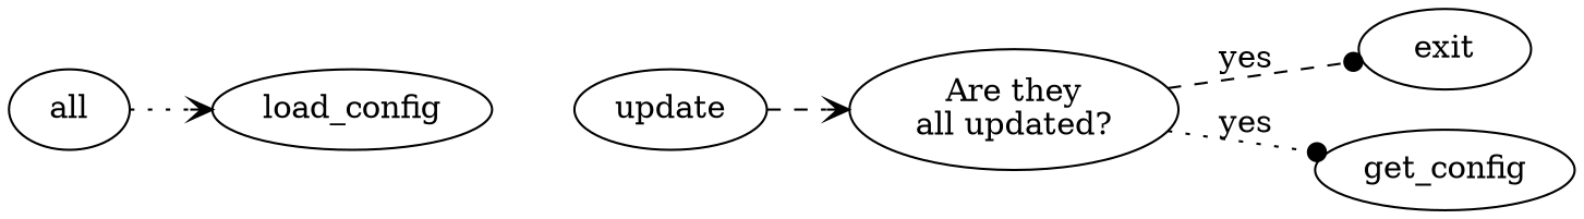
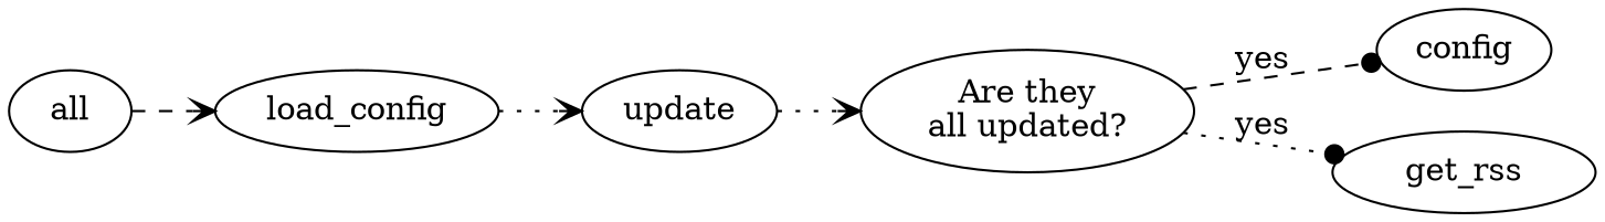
  digraph {
    rankdir=LR
    edge [arrowhead=vee style=dotted]
    n1 [label=all]
    load_config
    update
    n4 [label="Are they\nall updated?"]
-   exit
-   get_rss [label=get_config]
-   n1 -> load_config
-   update -> n4 [style=dashed]
+   exit [label=config]
+   get_rss
+   n1 -> load_config [style=dashed]
+   load_config -> update
+   update -> n4
    n4 -> exit [arrowhead=dot label=yes style=dashed]
    n4 -> get_rss [arrowhead=dot label=yes]
  }
